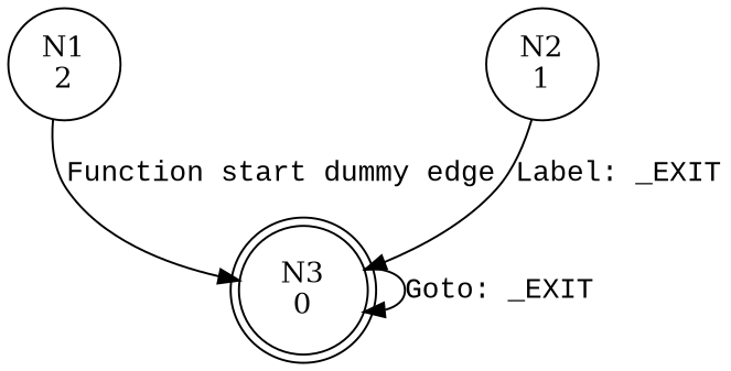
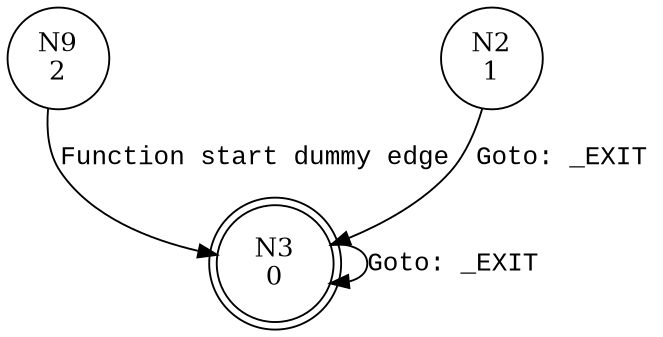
  digraph {
    node [shape=circle]
    edge [fontname="Courier New"]
-   n1 [label="N1\n2"]
+   n1 [label="N9\n2"]
    n2 [label="N3\n0" shape=doublecircle]
    n3 [label="N2\n1"]
    n1 -> n2 [label="Function start dummy edge"]
    n2 -> n2 [label="Goto: _EXIT"]
-   n3 -> n2 [label="Label: _EXIT"]
+   n3 -> n2 [label="Goto: _EXIT"]
  }
